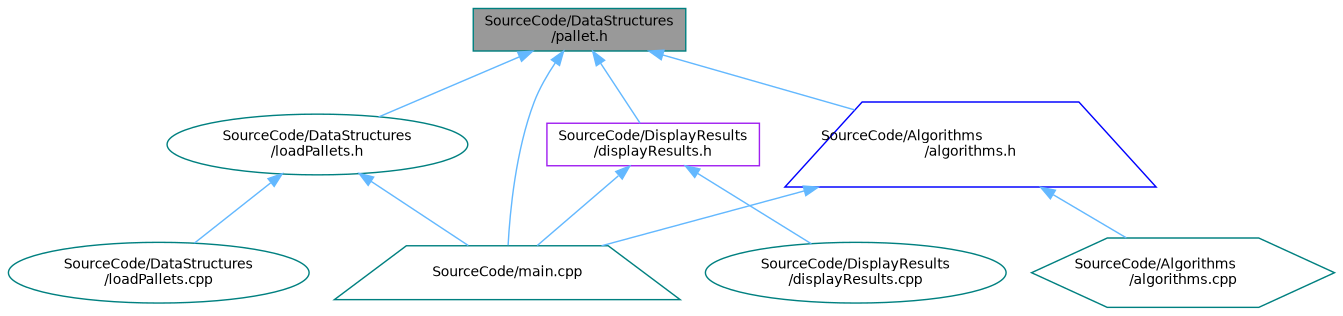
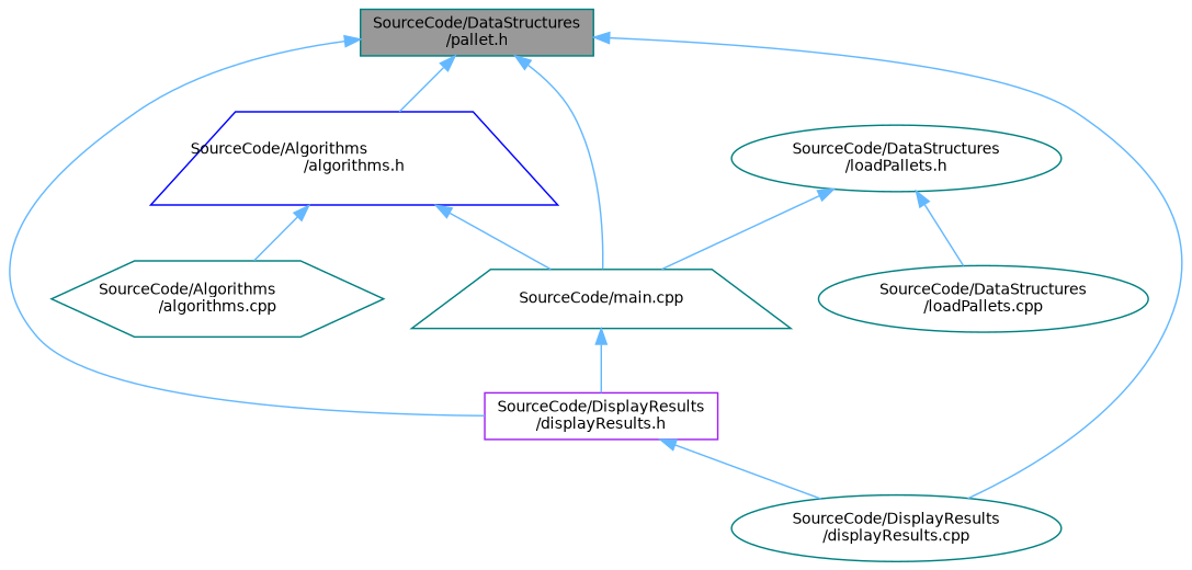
  digraph {
    node [color=teal fillcolor=white fontname=Helvetica fontsize=10 shape=ellipse style=filled]
    edge [color=steelblue1 dir=back fontname=Helvetica fontsize=10 labelfontname=Helvetica labelfontsize=10 style=solid]
    n1 [fillcolor=grey60 fontcolor=black height=0.2 label="SourceCode/DataStructures\l/pallet.h" shape=box width=0.4]
    n2 [color=blue height=0.2 label="SourceCode/Algorithms\l/algorithms.h" shape=trapezium width=0.4]
    n3 [height=0.2 label="SourceCode/main.cpp" shape=trapezium width=0.4]
    n4 [height=0.2 label="SourceCode/DataStructures\l/loadPallets.h" width=0.4]
    n5 [color=purple height=0.2 label="SourceCode/DisplayResults\l/displayResults.h" shape=box width=0.4]
    n6 [height=0.2 label="SourceCode/Algorithms\l/algorithms.cpp" shape=hexagon width=0.4]
    n7 [height=0.2 label="SourceCode/DataStructures\l/loadPallets.cpp" width=0.4]
    n8 [height=0.2 label="SourceCode/DisplayResults\l/displayResults.cpp" width=0.4]
    n1 -> n2
    n1 -> n3
-   n1 -> n4
+   n1 -> n8
    n1 -> n5
    n2 -> n3
    n2 -> n6
    n4 -> n3
    n4 -> n7
-   n5 -> n3
+   n3 -> n5
    n5 -> n8
  }
